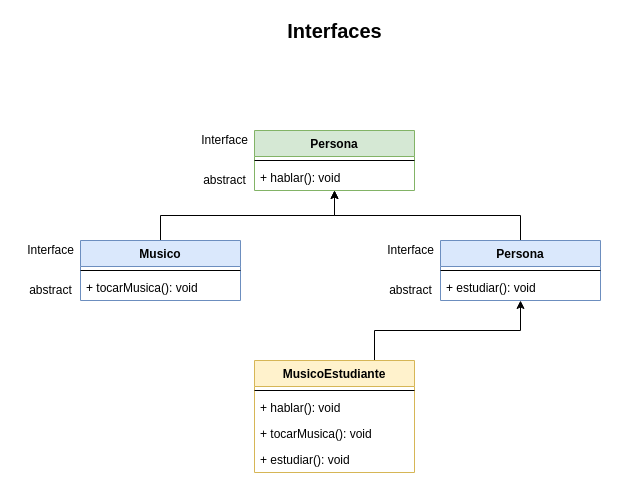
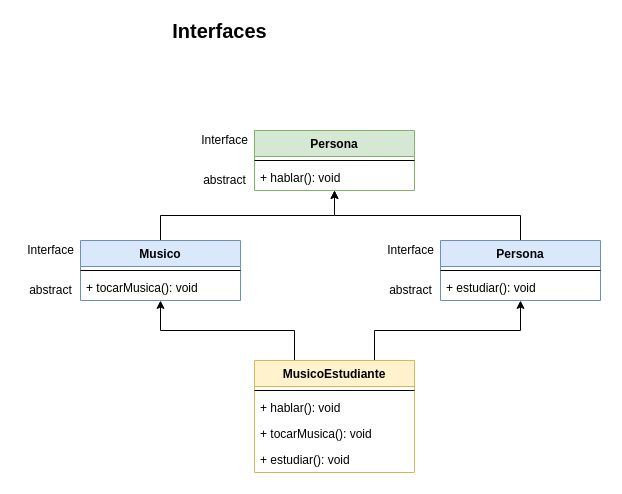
  <mxCell id="0" />
  <mxCell id="1" parent="0" />
  <mxCell id="2" value="Persona" style="swimlane;fontStyle=1;align=center;verticalAlign=top;childLayout=stackLayout;horizontal=1;startSize=26;horizontalStack=0;resizeParent=1;resizeParentMax=0;resizeLast=0;collapsible=1;marginBottom=0;fillColor=#d5e8d4;strokeColor=#82b366;" vertex="1" parent="1"><mxGeometry x="254" y="130" width="160" height="60" as="geometry" /></mxCell>
  <mxCell id="3" value="" style="line;strokeWidth=1;fillColor=none;align=left;verticalAlign=middle;spacingTop=-1;spacingLeft=3;spacingRight=3;rotatable=0;labelPosition=right;points=[];portConstraint=eastwest;" vertex="1" parent="2"><mxGeometry y="26" width="160" height="8" as="geometry" /></mxCell>
  <mxCell id="4" value="+ hablar(): void" style="text;strokeColor=none;fillColor=none;align=left;verticalAlign=top;spacingLeft=4;spacingRight=4;overflow=hidden;rotatable=0;points=[[0,0.5],[1,0.5]];portConstraint=eastwest;" vertex="1" parent="2"><mxGeometry y="34" width="160" height="26" as="geometry" /></mxCell>
  <mxCell id="5" style="edgeStyle=orthogonalEdgeStyle;rounded=0;orthogonalLoop=1;jettySize=auto;html=1;exitX=0.5;exitY=0;exitDx=0;exitDy=0;" edge="1" parent="1" source="6" target="2"><mxGeometry relative="1" as="geometry" /></mxCell>
  <mxCell id="6" value="Musico" style="swimlane;fontStyle=1;align=center;verticalAlign=top;childLayout=stackLayout;horizontal=1;startSize=26;horizontalStack=0;resizeParent=1;resizeParentMax=0;resizeLast=0;collapsible=1;marginBottom=0;fillColor=#dae8fc;strokeColor=#6c8ebf;" vertex="1" parent="1"><mxGeometry x="80" y="240" width="160" height="60" as="geometry" /></mxCell>
  <mxCell id="7" value="" style="line;strokeWidth=1;fillColor=none;align=left;verticalAlign=middle;spacingTop=-1;spacingLeft=3;spacingRight=3;rotatable=0;labelPosition=right;points=[];portConstraint=eastwest;" vertex="1" parent="6"><mxGeometry y="26" width="160" height="8" as="geometry" /></mxCell>
  <mxCell id="8" value="+ tocarMusica(): void" style="text;strokeColor=none;fillColor=none;align=left;verticalAlign=top;spacingLeft=4;spacingRight=4;overflow=hidden;rotatable=0;points=[[0,0.5],[1,0.5]];portConstraint=eastwest;" vertex="1" parent="6"><mxGeometry y="34" width="160" height="26" as="geometry" /></mxCell>
  <mxCell id="9" style="edgeStyle=orthogonalEdgeStyle;rounded=0;orthogonalLoop=1;jettySize=auto;html=1;exitX=0.5;exitY=0;exitDx=0;exitDy=0;" edge="1" parent="1" source="10" target="2"><mxGeometry relative="1" as="geometry" /></mxCell>
  <mxCell id="10" value="Persona" style="swimlane;fontStyle=1;align=center;verticalAlign=top;childLayout=stackLayout;horizontal=1;startSize=26;horizontalStack=0;resizeParent=1;resizeParentMax=0;resizeLast=0;collapsible=1;marginBottom=0;fillColor=#dae8fc;strokeColor=#6c8ebf;" vertex="1" parent="1"><mxGeometry x="440" y="240" width="160" height="60" as="geometry" /></mxCell>
  <mxCell id="11" value="" style="line;strokeWidth=1;fillColor=none;align=left;verticalAlign=middle;spacingTop=-1;spacingLeft=3;spacingRight=3;rotatable=0;labelPosition=right;points=[];portConstraint=eastwest;" vertex="1" parent="10"><mxGeometry y="26" width="160" height="8" as="geometry" /></mxCell>
  <mxCell id="12" value="+ estudiar(): void" style="text;strokeColor=none;fillColor=none;align=left;verticalAlign=top;spacingLeft=4;spacingRight=4;overflow=hidden;rotatable=0;points=[[0,0.5],[1,0.5]];portConstraint=eastwest;" vertex="1" parent="10"><mxGeometry y="34" width="160" height="26" as="geometry" /></mxCell>
+ <mxCell id="13" style="edgeStyle=orthogonalEdgeStyle;rounded=0;orthogonalLoop=1;jettySize=auto;html=1;exitX=0.25;exitY=0;exitDx=0;exitDy=0;" edge="1" parent="1" source="15" target="6"><mxGeometry relative="1" as="geometry" /></mxCell>
  <mxCell id="14" style="edgeStyle=orthogonalEdgeStyle;rounded=0;orthogonalLoop=1;jettySize=auto;html=1;exitX=0.75;exitY=0;exitDx=0;exitDy=0;" edge="1" parent="1" source="15" target="10"><mxGeometry relative="1" as="geometry" /></mxCell>
  <mxCell id="15" value="MusicoEstudiante" style="swimlane;fontStyle=1;align=center;verticalAlign=top;childLayout=stackLayout;horizontal=1;startSize=26;horizontalStack=0;resizeParent=1;resizeParentMax=0;resizeLast=0;collapsible=1;marginBottom=0;fillColor=#fff2cc;strokeColor=#d6b656;" vertex="1" parent="1"><mxGeometry x="254" y="360" width="160" height="112" as="geometry" /></mxCell>
  <mxCell id="16" value="" style="line;strokeWidth=1;fillColor=none;align=left;verticalAlign=middle;spacingTop=-1;spacingLeft=3;spacingRight=3;rotatable=0;labelPosition=right;points=[];portConstraint=eastwest;" vertex="1" parent="15"><mxGeometry y="26" width="160" height="8" as="geometry" /></mxCell>
  <mxCell id="17" value="+ hablar(): void" style="text;strokeColor=none;fillColor=none;align=left;verticalAlign=top;spacingLeft=4;spacingRight=4;overflow=hidden;rotatable=0;points=[[0,0.5],[1,0.5]];portConstraint=eastwest;" vertex="1" parent="15"><mxGeometry y="34" width="160" height="26" as="geometry" /></mxCell>
  <mxCell id="18" value="+ tocarMusica(): void" style="text;strokeColor=none;fillColor=none;align=left;verticalAlign=top;spacingLeft=4;spacingRight=4;overflow=hidden;rotatable=0;points=[[0,0.5],[1,0.5]];portConstraint=eastwest;" vertex="1" parent="15"><mxGeometry y="60" width="160" height="26" as="geometry" /></mxCell>
  <mxCell id="19" value="+ estudiar(): void" style="text;strokeColor=none;fillColor=none;align=left;verticalAlign=top;spacingLeft=4;spacingRight=4;overflow=hidden;rotatable=0;points=[[0,0.5],[1,0.5]];portConstraint=eastwest;" vertex="1" parent="15"><mxGeometry y="86" width="160" height="26" as="geometry" /></mxCell>
- <mxCell id="20" value="&lt;font style=&quot;font-size: 20px&quot;&gt;&lt;b&gt;Interfaces&lt;/b&gt;&lt;/font&gt;" style="text;html=1;align=center;verticalAlign=middle;resizable=0;points=[];autosize=1;" vertex="1" parent="1"><mxGeometry x="279" y="20" width="110" height="20" as="geometry" /></mxCell>
+ <mxCell id="20" value="&lt;font style=&quot;font-size: 20px&quot;&gt;&lt;b&gt;Interfaces&lt;/b&gt;&lt;/font&gt;" style="text;html=1;align=center;verticalAlign=middle;resizable=0;points=[];autosize=1;" vertex="1" parent="1"><mxGeometry x="164" y="20" width="110" height="20" as="geometry" /></mxCell>
  <mxCell id="21" value="Interface" style="text;html=1;align=center;verticalAlign=middle;resizable=0;points=[];autosize=1;" vertex="1" parent="1"><mxGeometry x="194" y="130" width="60" height="20" as="geometry" /></mxCell>
  <mxCell id="22" value="abstract" style="text;html=1;align=center;verticalAlign=middle;resizable=0;points=[];autosize=1;" vertex="1" parent="1"><mxGeometry x="194" y="170" width="60" height="20" as="geometry" /></mxCell>
  <mxCell id="23" value="Interface" style="text;html=1;align=center;verticalAlign=middle;resizable=0;points=[];autosize=1;" vertex="1" parent="1"><mxGeometry x="20" y="240" width="60" height="20" as="geometry" /></mxCell>
  <mxCell id="24" value="abstract" style="text;html=1;align=center;verticalAlign=middle;resizable=0;points=[];autosize=1;" vertex="1" parent="1"><mxGeometry x="20" y="280" width="60" height="20" as="geometry" /></mxCell>
  <mxCell id="25" value="abstract" style="text;html=1;align=center;verticalAlign=middle;resizable=0;points=[];autosize=1;" vertex="1" parent="1"><mxGeometry x="380" y="280" width="60" height="20" as="geometry" /></mxCell>
  <mxCell id="26" value="Interface" style="text;html=1;align=center;verticalAlign=middle;resizable=0;points=[];autosize=1;" vertex="1" parent="1"><mxGeometry x="380" y="240" width="60" height="20" as="geometry" /></mxCell>
